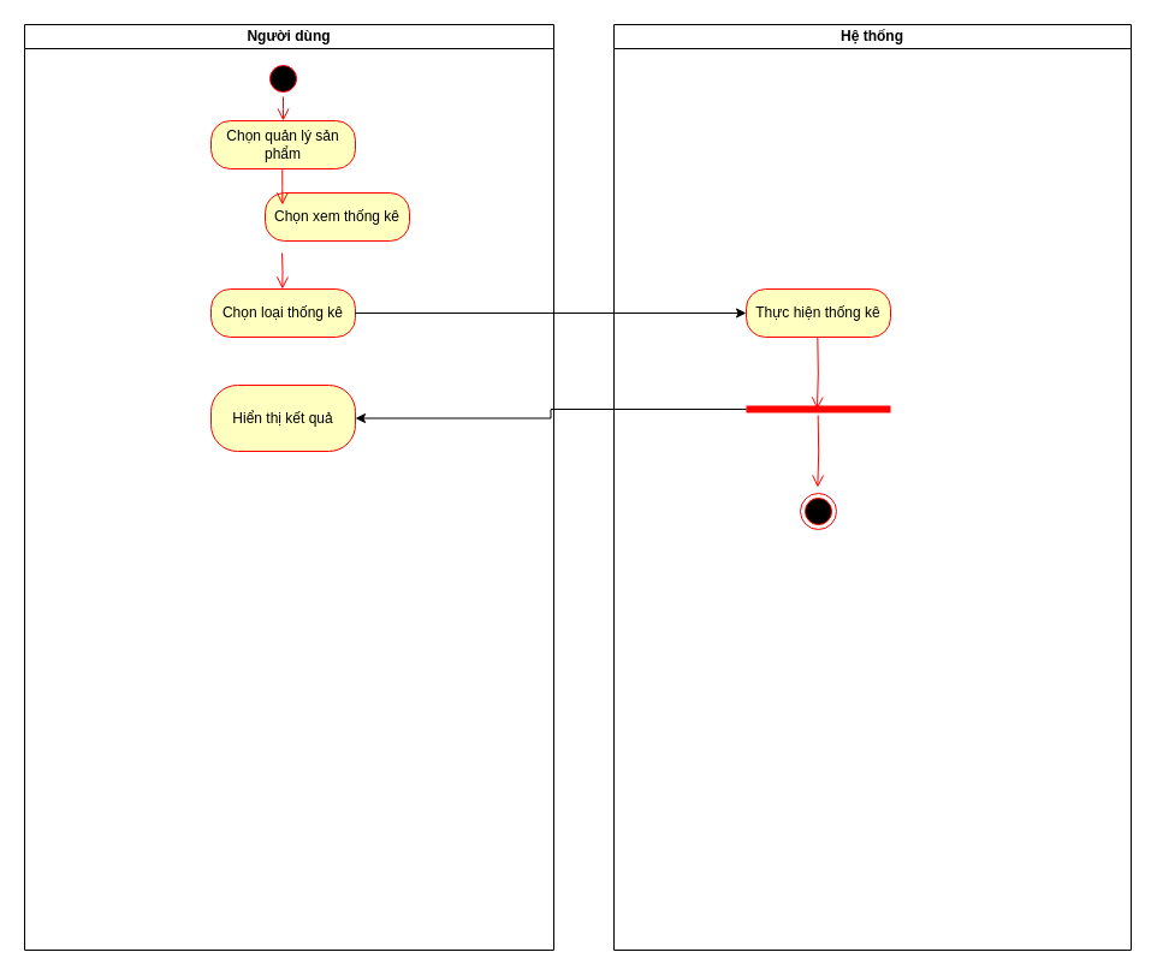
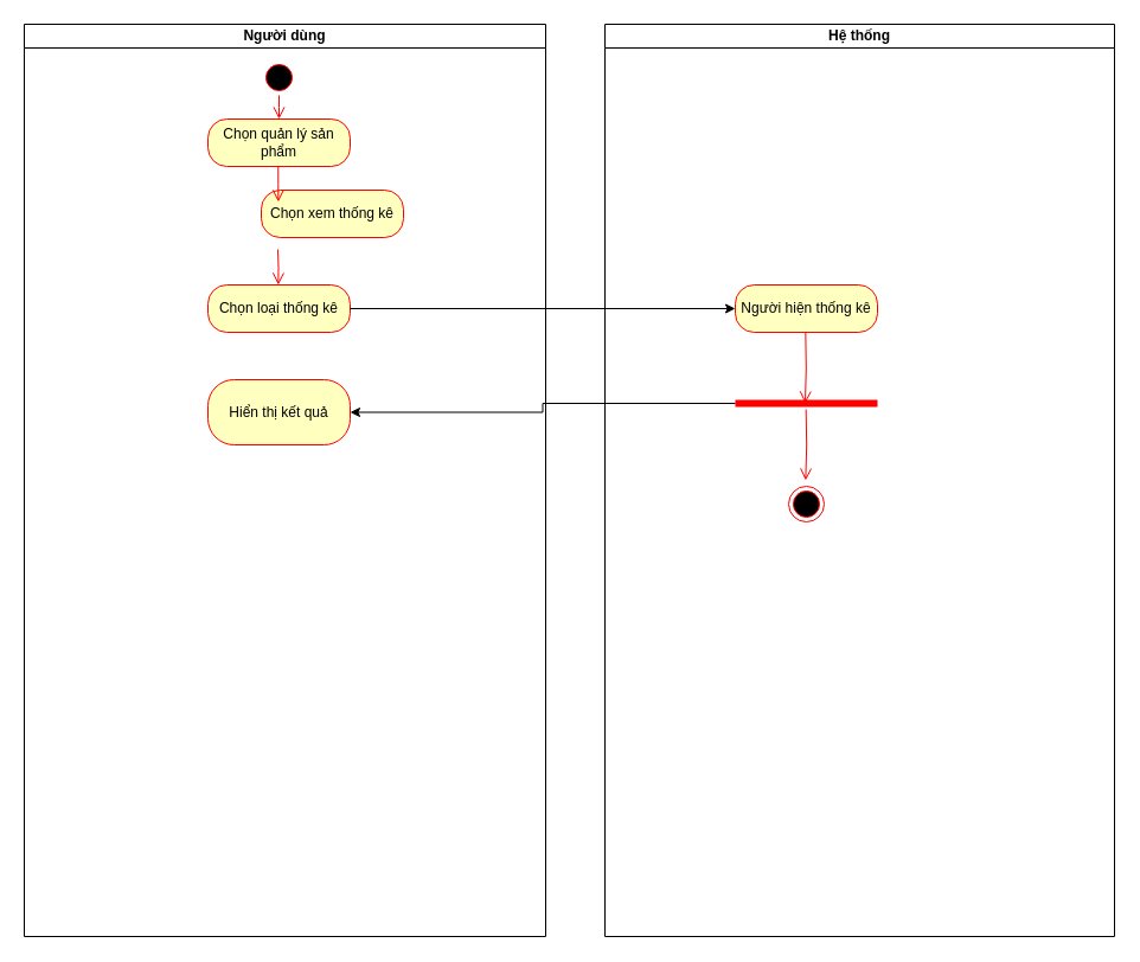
  <mxCell id="0" />
  <mxCell id="1" parent="0" />
  <mxCell id="2" value="Người dùng" style="swimlane;startSize=20;whiteSpace=wrap;html=1;" vertex="1" parent="1"><mxGeometry x="20" y="20" width="440" height="770" as="geometry"><mxRectangle x="120" y="80" width="110" height="30" as="alternateBounds" /></mxGeometry></mxCell>
  <mxCell id="3" value="" style="ellipse;html=1;shape=startState;fillColor=#000000;strokeColor=#ff0000;" vertex="1" parent="2"><mxGeometry x="200" y="30" width="30" height="30" as="geometry" /></mxCell>
  <mxCell id="4" value="" style="edgeStyle=orthogonalEdgeStyle;html=1;verticalAlign=bottom;endArrow=open;endSize=8;strokeColor=#ff0000;rounded=0;" edge="1" parent="2" source="3"><mxGeometry relative="1" as="geometry"><mxPoint x="215" y="80" as="targetPoint" /></mxGeometry></mxCell>
  <mxCell id="5" value="Chọn quản lý sản phẩm" style="rounded=1;whiteSpace=wrap;html=1;arcSize=40;fontColor=#000000;fillColor=#ffffc0;strokeColor=#ff0000;" vertex="1" parent="2"><mxGeometry x="155" y="80" width="120" height="40" as="geometry" /></mxCell>
  <mxCell id="6" value="Chọn xem thống kê" style="rounded=1;whiteSpace=wrap;html=1;arcSize=40;fontColor=#000000;fillColor=#ffffc0;strokeColor=#ff0000;" vertex="1" parent="2"><mxGeometry x="200" y="140" width="120" height="40" as="geometry" /></mxCell>
  <mxCell id="7" value="" style="edgeStyle=orthogonalEdgeStyle;html=1;verticalAlign=bottom;endArrow=open;endSize=8;strokeColor=#ff0000;rounded=0;exitX=0.494;exitY=1;exitDx=0;exitDy=0;exitPerimeter=0;" edge="1" parent="2" source="5"><mxGeometry relative="1" as="geometry"><mxPoint x="214.33" y="150" as="targetPoint" /><mxPoint x="214.33" y="130" as="sourcePoint" /></mxGeometry></mxCell>
  <mxCell id="8" value="" style="edgeStyle=orthogonalEdgeStyle;html=1;verticalAlign=bottom;endArrow=open;endSize=8;strokeColor=#ff0000;rounded=0;exitX=0.494;exitY=1;exitDx=0;exitDy=0;exitPerimeter=0;" edge="1" parent="2"><mxGeometry relative="1" as="geometry"><mxPoint x="214.33" y="220" as="targetPoint" /><mxPoint x="214" y="190" as="sourcePoint" /></mxGeometry></mxCell>
  <mxCell id="9" value="Chọn loại thống kê" style="rounded=1;whiteSpace=wrap;html=1;arcSize=40;fontColor=#000000;fillColor=#ffffc0;strokeColor=#ff0000;" vertex="1" parent="2"><mxGeometry x="155" y="220" width="120" height="40" as="geometry" /></mxCell>
  <mxCell id="10" value="Hiển thị kết quả" style="rounded=1;whiteSpace=wrap;html=1;arcSize=40;fontColor=#000000;fillColor=#ffffc0;strokeColor=#ff0000;" vertex="1" parent="2"><mxGeometry x="155" y="300" width="120" height="55" as="geometry" /></mxCell>
  <mxCell id="11" value="Hệ thống" style="swimlane;startSize=20;whiteSpace=wrap;html=1;" vertex="1" parent="1"><mxGeometry x="510" y="20" width="430" height="770" as="geometry"><mxRectangle x="400" y="80" width="90" height="30" as="alternateBounds" /></mxGeometry></mxCell>
  <mxCell id="12" value="" style="ellipse;html=1;shape=endState;fillColor=#000000;strokeColor=#ff0000;" vertex="1" parent="11"><mxGeometry x="155" y="390" width="30" height="30" as="geometry" /></mxCell>
- <mxCell id="13" value="Thực hiện thống kê" style="rounded=1;whiteSpace=wrap;html=1;arcSize=40;fontColor=#000000;fillColor=#ffffc0;strokeColor=#ff0000;" vertex="1" parent="11"><mxGeometry x="110" y="220" width="120" height="40" as="geometry" /></mxCell>
+ <mxCell id="13" value="Người hiện thống kê" style="rounded=1;whiteSpace=wrap;html=1;arcSize=40;fontColor=#000000;fillColor=#ffffc0;strokeColor=#ff0000;" vertex="1" parent="11"><mxGeometry x="110" y="220" width="120" height="40" as="geometry" /></mxCell>
  <mxCell id="14" value="" style="edgeStyle=orthogonalEdgeStyle;rounded=0;orthogonalLoop=1;jettySize=auto;html=1;exitX=1;exitY=0.5;exitDx=0;exitDy=0;" edge="1" parent="11" source="9"><mxGeometry relative="1" as="geometry"><mxPoint x="-80" y="330" as="sourcePoint" /><mxPoint x="110" y="240" as="targetPoint" /></mxGeometry></mxCell>
  <mxCell id="15" value="" style="shape=line;html=1;strokeWidth=6;strokeColor=#ff0000;" vertex="1" parent="11"><mxGeometry x="110" y="315" width="120" height="10" as="geometry" /></mxCell>
  <mxCell id="16" value="" style="edgeStyle=orthogonalEdgeStyle;html=1;verticalAlign=bottom;endArrow=open;endSize=8;strokeColor=#ff0000;rounded=0;" edge="1" parent="11"><mxGeometry relative="1" as="geometry"><mxPoint x="169" y="320" as="targetPoint" /><mxPoint x="169.33" y="260" as="sourcePoint" /></mxGeometry></mxCell>
  <mxCell id="17" value="" style="edgeStyle=orthogonalEdgeStyle;html=1;verticalAlign=bottom;endArrow=open;endSize=8;strokeColor=#ff0000;rounded=0;" edge="1" parent="11"><mxGeometry relative="1" as="geometry"><mxPoint x="169.33" y="385" as="targetPoint" /><mxPoint x="169.66" y="325" as="sourcePoint" /></mxGeometry></mxCell>
  <mxCell id="18" value="" style="edgeStyle=orthogonalEdgeStyle;html=1;verticalAlign=bottom;endArrow=open;endSize=8;strokeColor=#ff0000;rounded=0;entryX=0.499;entryY=0.433;entryDx=0;entryDy=0;entryPerimeter=0;" edge="1" parent="1"><mxGeometry relative="1" as="geometry"><mxPoint x="559.64" y="249.33" as="targetPoint" /><mxPoint x="560" y="250" as="sourcePoint" /></mxGeometry></mxCell>
  <mxCell id="19" value="" style="edgeStyle=orthogonalEdgeStyle;rounded=0;orthogonalLoop=1;jettySize=auto;html=1;entryX=1;entryY=0.5;entryDx=0;entryDy=0;" edge="1" parent="1" source="15" target="10"><mxGeometry relative="1" as="geometry"><mxPoint x="540" y="340" as="targetPoint" /></mxGeometry></mxCell>
